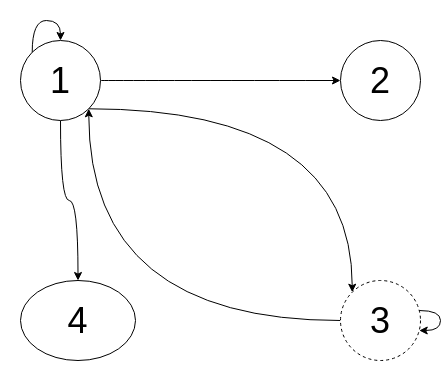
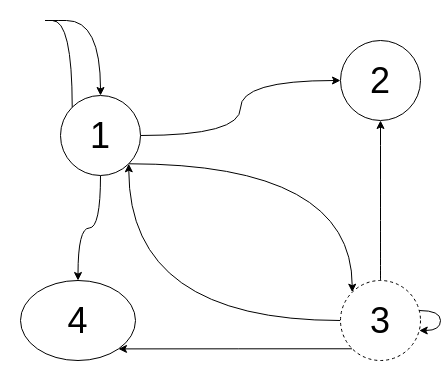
  <mxCell id="0" />
  <mxCell id="1" parent="0" />
  <mxCell id="2" style="edgeStyle=orthogonalEdgeStyle;curved=1;rounded=0;orthogonalLoop=1;jettySize=auto;html=1;" edge="1" parent="1" source="5" target="6"><mxGeometry relative="1" as="geometry" /></mxCell>
  <mxCell id="3" style="edgeStyle=orthogonalEdgeStyle;curved=1;rounded=0;orthogonalLoop=1;jettySize=auto;html=1;exitX=1;exitY=1;exitDx=0;exitDy=0;entryX=0;entryY=0;entryDx=0;entryDy=0;" edge="1" parent="1" source="5" target="11"><mxGeometry relative="1" as="geometry" /></mxCell>
  <mxCell id="4" style="edgeStyle=orthogonalEdgeStyle;curved=1;rounded=0;orthogonalLoop=1;jettySize=auto;html=1;entryX=0.5;entryY=0;entryDx=0;entryDy=0;" edge="1" parent="1" source="5" target="7"><mxGeometry relative="1" as="geometry" /></mxCell>
- <mxCell id="5" value="&lt;font style=&quot;font-size: 36px&quot;&gt;1&lt;/font&gt;" style="ellipse;whiteSpace=wrap;html=1;aspect=fixed;" vertex="1" parent="1"><mxGeometry x="20" y="40" width="80" height="80" as="geometry" /></mxCell>
+ <mxCell id="5" value="&lt;font style=&quot;font-size: 36px&quot;&gt;1&lt;/font&gt;" style="ellipse;whiteSpace=wrap;html=1;aspect=fixed;" vertex="1" parent="1"><mxGeometry x="60" y="95" width="80" height="80" as="geometry" /></mxCell>
  <mxCell id="6" value="&lt;span style=&quot;font-size: 36px&quot;&gt;2&lt;/span&gt;" style="ellipse;whiteSpace=wrap;html=1;aspect=fixed;" vertex="1" parent="1"><mxGeometry x="340" y="40" width="80" height="80" as="geometry" /></mxCell>
  <mxCell id="7" value="&lt;font style=&quot;font-size: 36px&quot;&gt;4&lt;/font&gt;" style="ellipse;whiteSpace=wrap;html=1;aspect=fixed;" vertex="1" parent="1"><mxGeometry x="20" y="280" width="115" height="80" as="geometry" /></mxCell>
  <mxCell id="8" style="edgeStyle=orthogonalEdgeStyle;curved=1;rounded=0;orthogonalLoop=1;jettySize=auto;html=1;entryX=1;entryY=1;entryDx=0;entryDy=0;" edge="1" parent="1" source="11" target="5"><mxGeometry relative="1" as="geometry" /></mxCell>
+ <mxCell id="9" style="edgeStyle=orthogonalEdgeStyle;curved=1;rounded=0;orthogonalLoop=1;jettySize=auto;html=1;exitX=0.5;exitY=0;exitDx=0;exitDy=0;entryX=0.5;entryY=1;entryDx=0;entryDy=0;" edge="1" parent="1" source="11" target="6"><mxGeometry relative="1" as="geometry" /></mxCell>
+ <mxCell id="10" style="edgeStyle=orthogonalEdgeStyle;curved=1;rounded=0;orthogonalLoop=1;jettySize=auto;html=1;exitX=0;exitY=1;exitDx=0;exitDy=0;entryX=1;entryY=1;entryDx=0;entryDy=0;" edge="1" parent="1" source="11" target="7"><mxGeometry relative="1" as="geometry" /></mxCell>
  <mxCell id="11" value="&lt;font style=&quot;font-size: 36px&quot;&gt;3&lt;/font&gt;" style="ellipse;whiteSpace=wrap;html=1;aspect=fixed;dashed=1;" vertex="1" parent="1"><mxGeometry x="340" y="280" width="80" height="80" as="geometry" /></mxCell>
  <mxCell id="12" style="edgeStyle=orthogonalEdgeStyle;curved=1;rounded=0;orthogonalLoop=1;jettySize=auto;html=1;" edge="1" parent="1" source="11" target="11"><mxGeometry relative="1" as="geometry" /></mxCell>
  <mxCell id="13" style="edgeStyle=orthogonalEdgeStyle;curved=1;rounded=0;orthogonalLoop=1;jettySize=auto;html=1;exitX=0;exitY=0;exitDx=0;exitDy=0;entryX=0.5;entryY=0;entryDx=0;entryDy=0;" edge="1" parent="1" source="5" target="5"><mxGeometry relative="1" as="geometry"><Array as="points"><mxPoint x="32" y="20" /><mxPoint x="60" y="20" /></Array></mxGeometry></mxCell>
